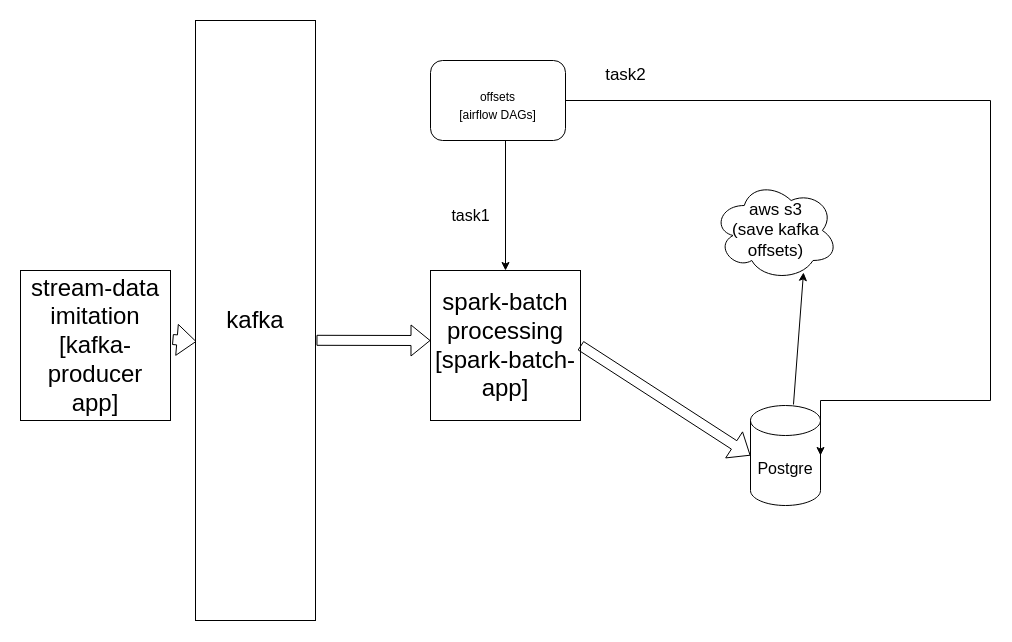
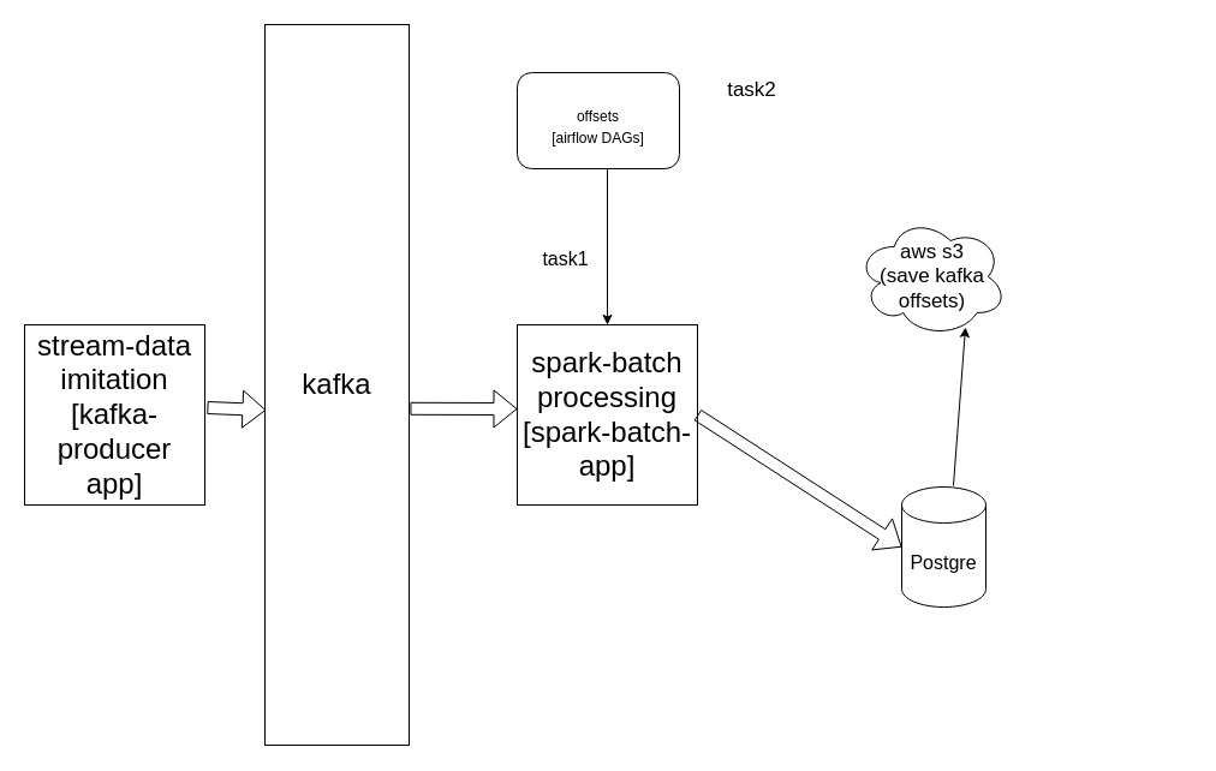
  <mxCell id="0" />
  <mxCell id="1" parent="0" />
- <mxCell id="2" value="&lt;font style=&quot;font-size: 24px;&quot;&gt;kafka&lt;/font&gt;" style="rounded=0;whiteSpace=wrap;html=1;" vertex="1" parent="1"><mxGeometry x="195" y="20" width="120" height="600" as="geometry" /></mxCell>
+ <mxCell id="2" value="&lt;font style=&quot;font-size: 24px;&quot;&gt;kafka&lt;/font&gt;" style="rounded=0;whiteSpace=wrap;html=1;" vertex="1" parent="1"><mxGeometry x="220" y="20" width="120" height="600" as="geometry" /></mxCell>
  <mxCell id="3" value="&lt;font style=&quot;font-size: 24px;&quot;&gt;stream-data imitation&lt;br&gt;[kafka-producer app]&lt;/font&gt;" style="whiteSpace=wrap;html=1;aspect=fixed;" vertex="1" parent="1"><mxGeometry x="20" y="270" width="150" height="150" as="geometry" /></mxCell>
  <mxCell id="4" value="" style="shape=flexArrow;endArrow=classic;html=1;rounded=0;exitX=1.013;exitY=0.46;exitDx=0;exitDy=0;exitPerimeter=0;entryX=0.008;entryY=0.535;entryDx=0;entryDy=0;entryPerimeter=0;" edge="1" parent="1" source="3" target="2"><mxGeometry width="50" height="50" relative="1" as="geometry"><mxPoint x="410" y="320" as="sourcePoint" /><mxPoint x="218" y="340" as="targetPoint" /></mxGeometry></mxCell>
  <mxCell id="5" value="" style="shape=flexArrow;endArrow=classic;html=1;rounded=0;exitX=1.008;exitY=0.533;exitDx=0;exitDy=0;exitPerimeter=0;" edge="1" parent="1" source="2"><mxGeometry width="50" height="50" relative="1" as="geometry"><mxPoint x="410" y="320" as="sourcePoint" /><mxPoint x="430" y="340" as="targetPoint" /></mxGeometry></mxCell>
  <mxCell id="6" value="&lt;font style=&quot;font-size: 24px;&quot;&gt;spark-batch processing [spark-batch-app]&lt;/font&gt;" style="whiteSpace=wrap;html=1;aspect=fixed;" vertex="1" parent="1"><mxGeometry x="430" y="270" width="150" height="150" as="geometry" /></mxCell>
  <mxCell id="7" value="&lt;font style=&quot;font-size: 16px;&quot;&gt;Postgre&lt;/font&gt;" style="shape=cylinder3;whiteSpace=wrap;html=1;boundedLbl=1;backgroundOutline=1;size=15;" vertex="1" parent="1"><mxGeometry x="750" y="405" width="70" height="100" as="geometry" /></mxCell>
  <mxCell id="8" value="" style="endArrow=classic;html=1;rounded=0;entryX=0.5;entryY=0;entryDx=0;entryDy=0;fontColor=#FF33FF;" edge="1" parent="1" target="6"><mxGeometry width="50" height="50" relative="1" as="geometry"><mxPoint x="505" y="140" as="sourcePoint" /><mxPoint x="460" y="270" as="targetPoint" /></mxGeometry></mxCell>
- <mxCell id="9" style="edgeStyle=orthogonalEdgeStyle;rounded=0;orthogonalLoop=1;jettySize=auto;html=1;entryX=1;entryY=0.5;entryDx=0;entryDy=0;entryPerimeter=0;" edge="1" parent="1" source="10" target="7"><mxGeometry relative="1" as="geometry"><mxPoint x="990" y="380" as="targetPoint" /><Array as="points"><mxPoint x="990" y="100" /><mxPoint x="990" y="400" /></Array></mxGeometry></mxCell>
  <mxCell id="10" value="offsets&lt;font style=&quot;font-size: 24px;&quot;&gt; &lt;br&gt;&lt;/font&gt;[airflow DAGs]" style="rounded=1;whiteSpace=wrap;html=1;" vertex="1" parent="1"><mxGeometry x="430" y="60" width="135" height="80" as="geometry" /></mxCell>
  <mxCell id="11" value="" style="shape=flexArrow;endArrow=classic;html=1;rounded=0;exitX=1;exitY=0.5;exitDx=0;exitDy=0;entryX=0;entryY=0.5;entryDx=0;entryDy=0;entryPerimeter=0;" edge="1" parent="1" source="6" target="7"><mxGeometry width="50" height="50" relative="1" as="geometry"><mxPoint x="500" y="410" as="sourcePoint" /><mxPoint x="505" y="500" as="targetPoint" /></mxGeometry></mxCell>
  <mxCell id="12" value="&lt;font style=&quot;font-size: 17px;&quot;&gt;aws s3&lt;br&gt;(save kafka offsets)&lt;/font&gt;" style="ellipse;shape=cloud;whiteSpace=wrap;html=1;" vertex="1" parent="1"><mxGeometry x="712.5" y="180" width="125" height="100" as="geometry" /></mxCell>
  <mxCell id="13" value="&lt;font style=&quot;font-size: 16px;&quot;&gt;task1&lt;/font&gt;" style="text;html=1;align=center;verticalAlign=middle;resizable=0;points=[];autosize=1;strokeColor=none;fillColor=none;" vertex="1" parent="1"><mxGeometry x="440" y="200" width="60" height="30" as="geometry" /></mxCell>
  <mxCell id="14" value="&lt;font style=&quot;font-size: 17px;&quot;&gt;task2&lt;/font&gt;" style="text;html=1;align=center;verticalAlign=middle;resizable=0;points=[];autosize=1;strokeColor=none;fillColor=none;" vertex="1" parent="1"><mxGeometry x="595" y="60" width="60" height="30" as="geometry" /></mxCell>
  <mxCell id="15" value="" style="endArrow=classic;html=1;rounded=0;entryX=0.724;entryY=0.92;entryDx=0;entryDy=0;entryPerimeter=0;exitX=0.614;exitY=-0.01;exitDx=0;exitDy=0;exitPerimeter=0;" edge="1" parent="1" source="7" target="12"><mxGeometry width="50" height="50" relative="1" as="geometry"><mxPoint x="790" y="340" as="sourcePoint" /><mxPoint x="700" y="240" as="targetPoint" /></mxGeometry></mxCell>
